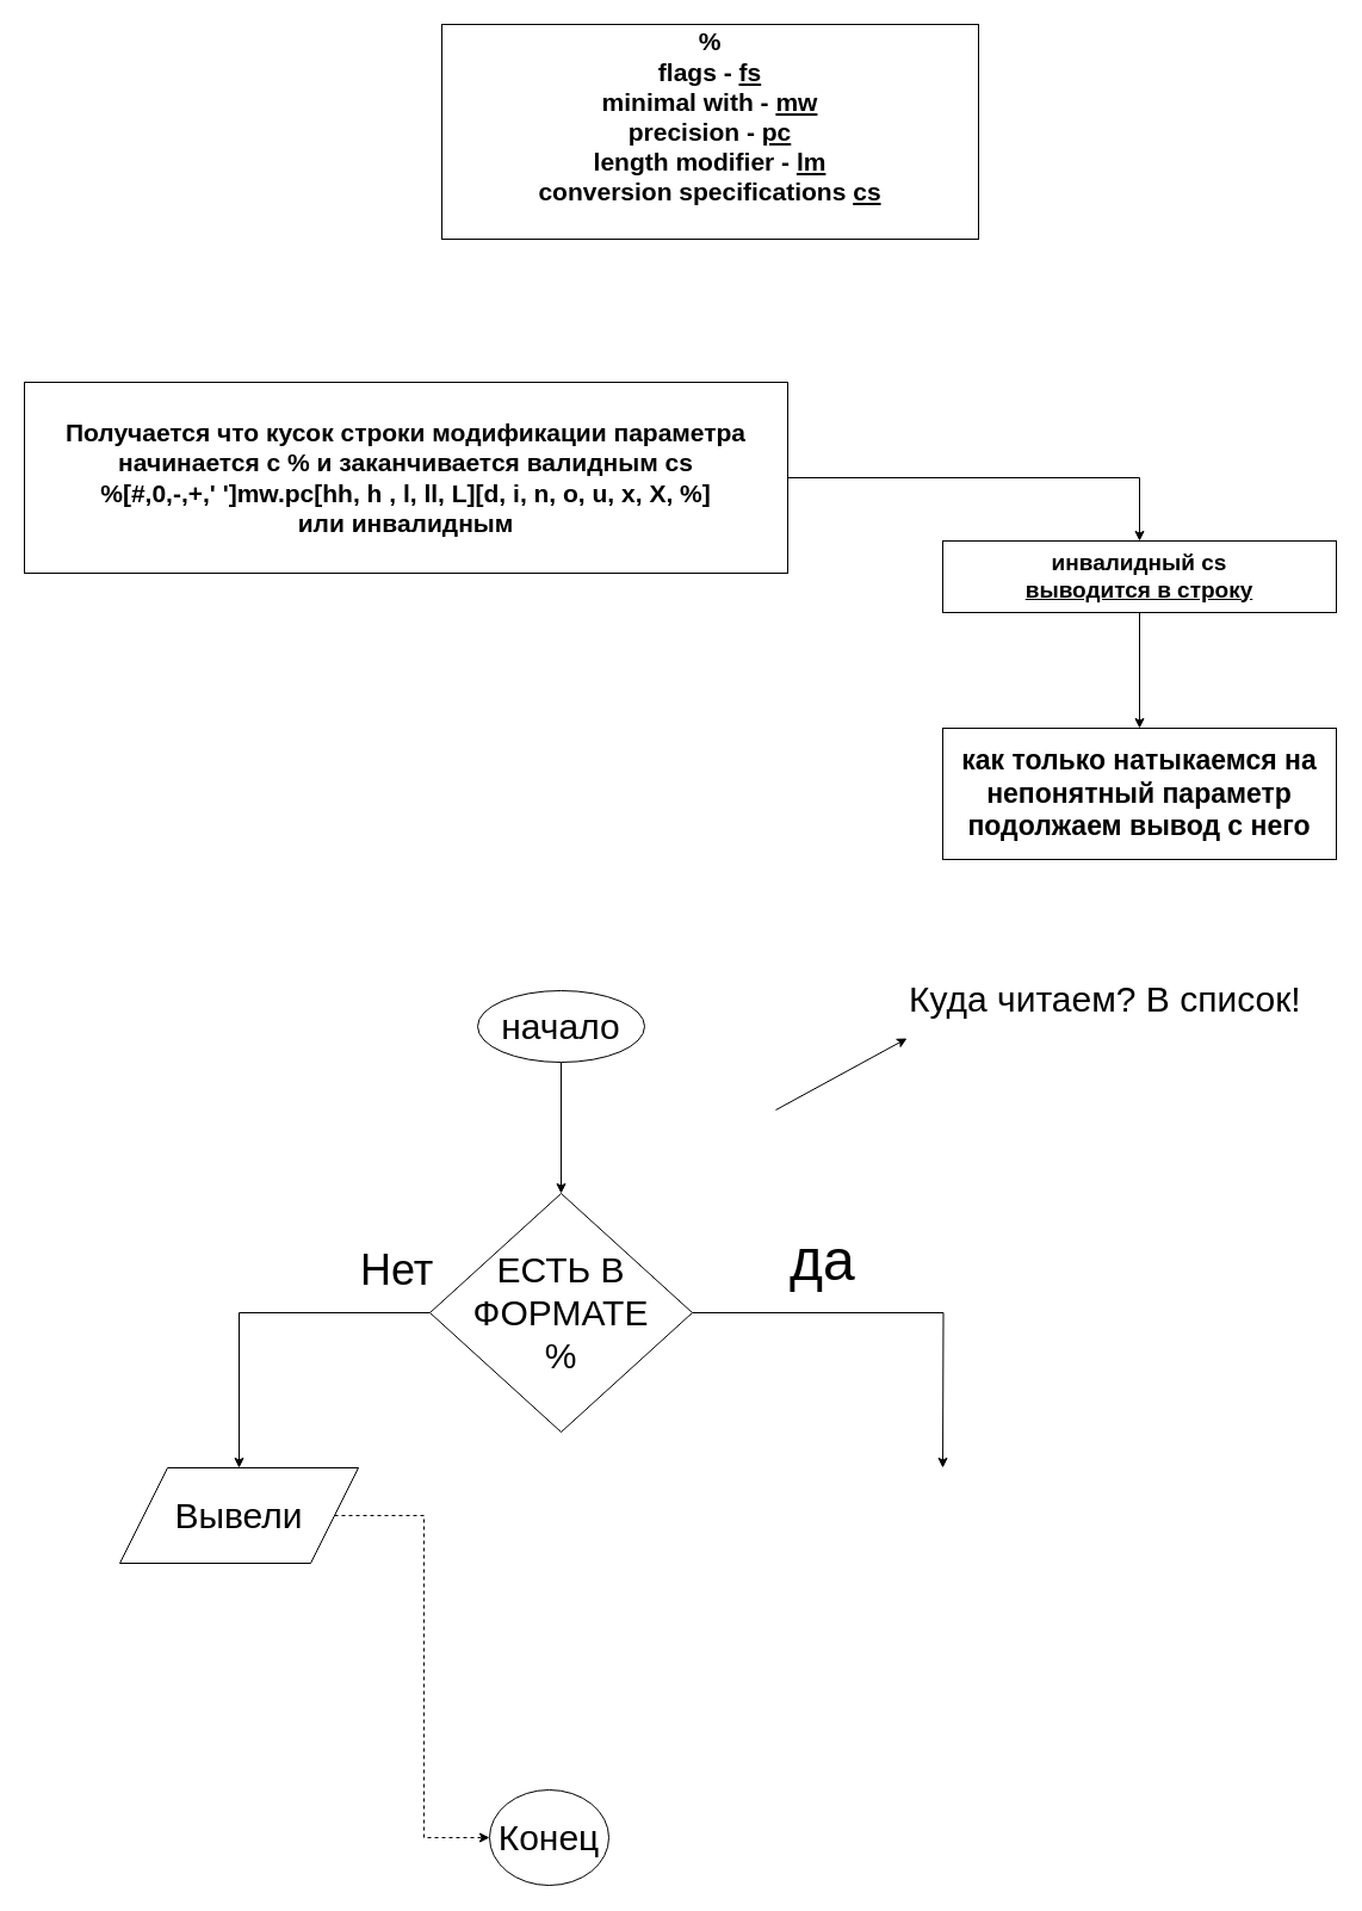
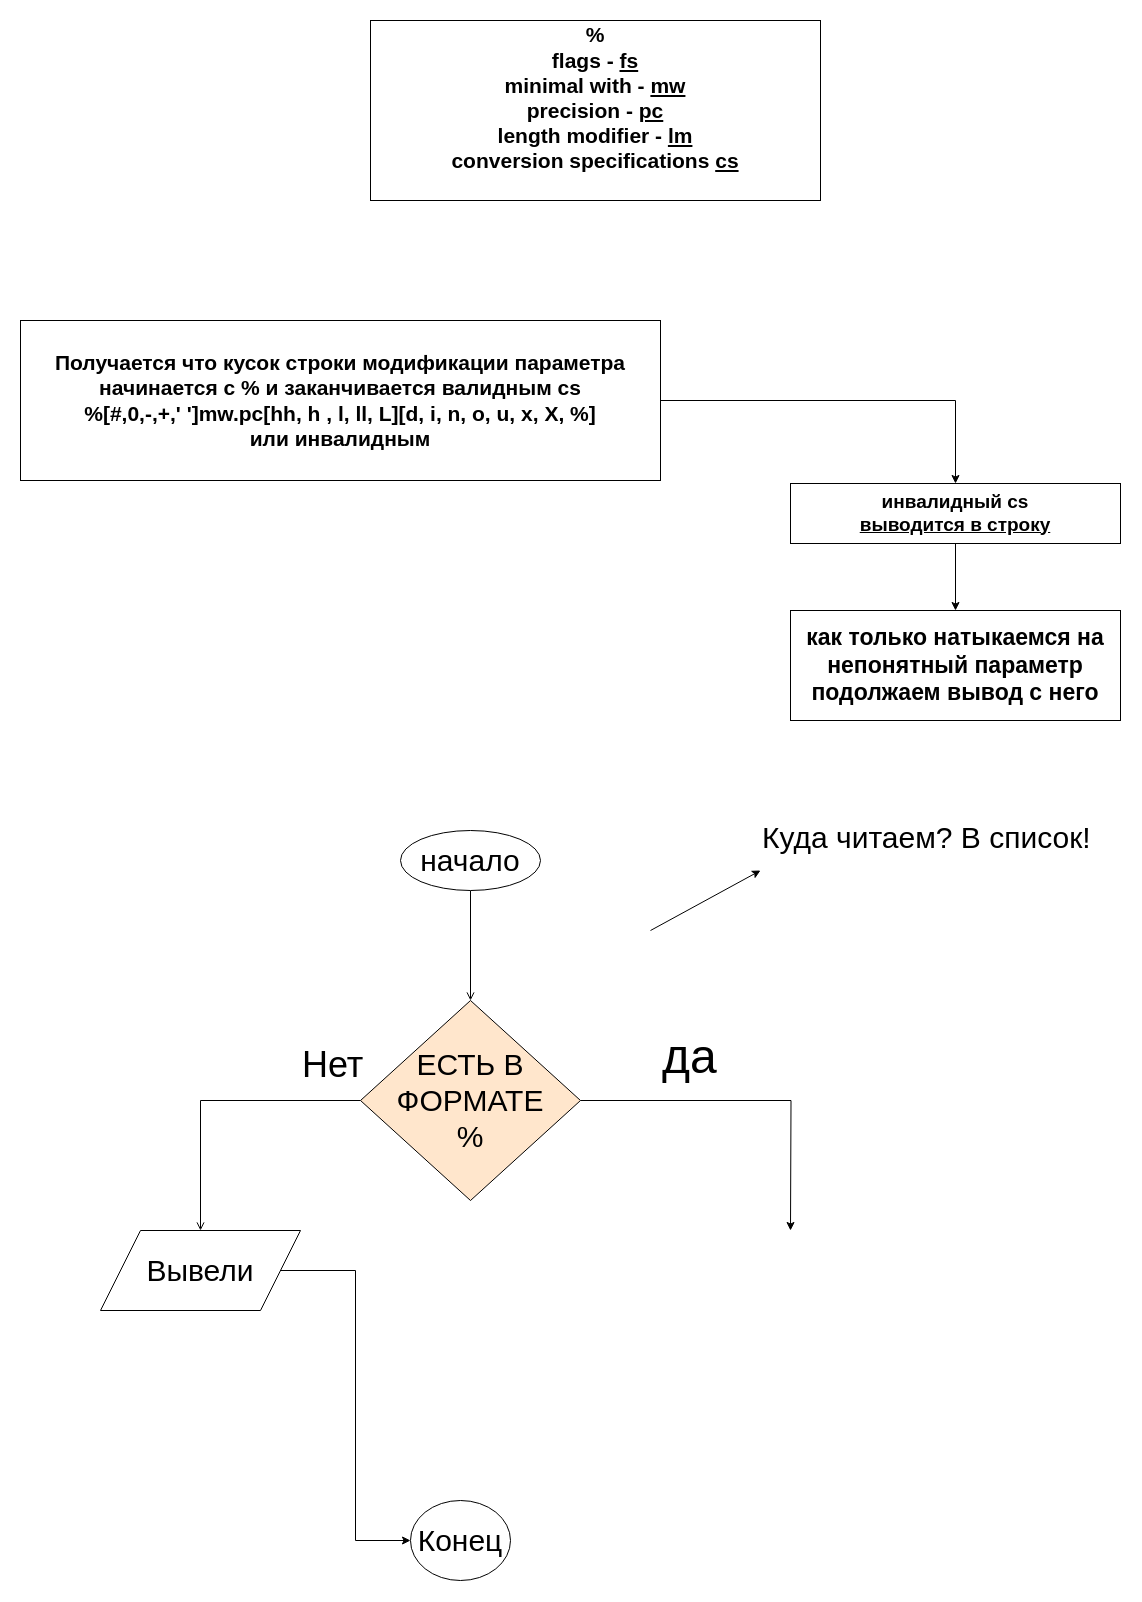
  <mxCell id="0" />
  <mxCell id="1" parent="0" />
  <mxCell id="2" value="&lt;div style=&quot;font-size: 21px&quot;&gt;&lt;b&gt;&lt;font style=&quot;font-size: 21px&quot;&gt;%&lt;/font&gt;&lt;/b&gt;&lt;/div&gt;&lt;div style=&quot;font-size: 21px&quot;&gt;&lt;b&gt;&lt;font style=&quot;font-size: 21px&quot;&gt;flags - &lt;u&gt;fs&lt;/u&gt;&lt;/font&gt;&lt;/b&gt;&lt;/div&gt;&lt;div style=&quot;font-size: 21px&quot;&gt;&lt;b&gt;&lt;font style=&quot;font-size: 21px&quot;&gt;minimal with - &lt;u&gt;mw&lt;/u&gt;&lt;/font&gt;&lt;/b&gt;&lt;/div&gt;&lt;div style=&quot;font-size: 21px&quot;&gt;&lt;font style=&quot;font-size: 21px&quot;&gt;&lt;b&gt;precision - &lt;u&gt;pc&lt;/u&gt;&lt;/b&gt;&lt;br&gt;&lt;/font&gt;&lt;/div&gt;&lt;div&gt;&lt;span style=&quot;font-size: 21px&quot;&gt;&lt;b&gt;length modifier&lt;/b&gt;&lt;b&gt; - &lt;u&gt;lm&lt;/u&gt;&lt;/b&gt;&lt;/span&gt;&lt;br&gt;&lt;/div&gt;&lt;div style=&quot;font-size: 21px&quot;&gt;&lt;font style=&quot;font-size: 21px&quot;&gt;&lt;b&gt;&lt;font style=&quot;font-size: 21px&quot;&gt;conversion specifications &lt;u&gt;cs&lt;/u&gt;&lt;/font&gt;&lt;/b&gt;&lt;br&gt;&lt;/font&gt;&lt;/div&gt;&lt;div style=&quot;font-size: 21px&quot;&gt;&lt;b&gt;&lt;font style=&quot;font-size: 21px&quot;&gt;&amp;nbsp;&lt;/font&gt;&lt;/b&gt;&lt;/div&gt;" style="rounded=0;whiteSpace=wrap;html=1;" parent="1" vertex="1"><mxGeometry x="370" y="20" width="450" height="180" as="geometry" /></mxCell>
  <mxCell id="3" style="edgeStyle=orthogonalEdgeStyle;rounded=0;orthogonalLoop=1;jettySize=auto;html=1;" edge="1" parent="1" source="4" target="7"><mxGeometry relative="1" as="geometry" /></mxCell>
- <mxCell id="4" value="&lt;font style=&quot;font-size: 19px&quot;&gt;&lt;b&gt;инвалидный cs &lt;br&gt;&lt;u&gt;выводится в строку&lt;/u&gt;&lt;/b&gt;&lt;/font&gt;" style="rounded=0;whiteSpace=wrap;html=1;" parent="1" vertex="1"><mxGeometry x="790" y="453" width="330" height="60" as="geometry" /></mxCell>
+ <mxCell id="4" value="&lt;font style=&quot;font-size: 19px&quot;&gt;&lt;b&gt;инвалидный cs &lt;br&gt;&lt;u&gt;выводится в строку&lt;/u&gt;&lt;/b&gt;&lt;/font&gt;" style="rounded=0;whiteSpace=wrap;html=1;" parent="1" vertex="1"><mxGeometry x="790" y="483" width="330" height="60" as="geometry" /></mxCell>
  <mxCell id="5" style="edgeStyle=orthogonalEdgeStyle;rounded=0;orthogonalLoop=1;jettySize=auto;html=1;entryX=0.5;entryY=0;entryDx=0;entryDy=0;" edge="1" parent="1" source="6" target="4"><mxGeometry relative="1" as="geometry" /></mxCell>
  <mxCell id="6" value="&lt;b style=&quot;font-size: 21px&quot;&gt;Получается что кусок строки модификации параметра&lt;/b&gt;&lt;br&gt;&lt;span style=&quot;font-size: 21px&quot;&gt;&lt;b&gt;начинается с % и заканчивается валидным cs &lt;/b&gt;&lt;/span&gt;&lt;br&gt;&lt;b style=&quot;font-size: 21px&quot;&gt;%[#,0,-,+,' ']mw.pc[hh, h , l, ll, L][&lt;/b&gt;&lt;span style=&quot;font-size: 21px&quot;&gt;&lt;b&gt;d, i, n, o, u, x, X, %]&lt;br&gt;&lt;/b&gt;&lt;/span&gt;&lt;span style=&quot;font-size: 21px&quot;&gt;&lt;b&gt;или инвалидным&lt;/b&gt;&lt;/span&gt;&lt;span style=&quot;font-size: 21px&quot;&gt;&lt;b&gt;&lt;br&gt;&lt;/b&gt;&lt;/span&gt;" style="rounded=0;whiteSpace=wrap;html=1;" parent="1" vertex="1"><mxGeometry x="20" y="320" width="640" height="160" as="geometry" /></mxCell>
  <mxCell id="7" value="&lt;span style=&quot;text-align: left&quot;&gt;&lt;b&gt;&lt;font style=&quot;font-size: 23px&quot;&gt;как только натыкаемся на непонятный параметр подолжаем вывод с него&lt;/font&gt;&lt;/b&gt;&lt;/span&gt;" style="rounded=0;whiteSpace=wrap;html=1;" vertex="1" parent="1"><mxGeometry x="790" y="610" width="330" height="110" as="geometry" /></mxCell>
- <mxCell id="8" style="edgeStyle=orthogonalEdgeStyle;rounded=0;orthogonalLoop=1;jettySize=auto;html=1;entryX=0.5;entryY=0;entryDx=0;entryDy=0;" edge="1" parent="1" source="9" target="12"><mxGeometry relative="1" as="geometry"><mxPoint x="470" y="920" as="targetPoint" /></mxGeometry></mxCell>
+ <mxCell id="8" style="edgeStyle=orthogonalEdgeStyle;rounded=0;orthogonalLoop=1;jettySize=auto;html=1;entryX=0.5;entryY=0;entryDx=0;entryDy=0;endArrow=open;" edge="1" parent="1" source="9" target="12"><mxGeometry relative="1" as="geometry"><mxPoint x="470" y="920" as="targetPoint" /></mxGeometry></mxCell>
  <mxCell id="9" value="&lt;font style=&quot;font-size: 30px&quot;&gt;начало&lt;/font&gt;" style="ellipse;whiteSpace=wrap;html=1;" vertex="1" parent="1"><mxGeometry x="400" y="830" width="140" height="60" as="geometry" /></mxCell>
  <mxCell id="10" style="edgeStyle=orthogonalEdgeStyle;rounded=0;orthogonalLoop=1;jettySize=auto;html=1;" edge="1" parent="1" source="12"><mxGeometry relative="1" as="geometry"><mxPoint x="790" y="1230" as="targetPoint" /></mxGeometry></mxCell>
- <mxCell id="11" style="edgeStyle=orthogonalEdgeStyle;rounded=0;orthogonalLoop=1;jettySize=auto;html=1;" edge="1" parent="1" source="12" target="16"><mxGeometry relative="1" as="geometry"><mxPoint x="210" y="1230" as="targetPoint" /></mxGeometry></mxCell>
- <mxCell id="12" value="&lt;font style=&quot;font-size: 30px&quot;&gt;ЕСТЬ В ФОРМАТЕ&lt;br&gt;%&lt;br&gt;&lt;/font&gt;" style="rhombus;whiteSpace=wrap;html=1;" vertex="1" parent="1"><mxGeometry x="360" y="1000" width="220" height="200" as="geometry" /></mxCell>
+ <mxCell id="11" style="edgeStyle=orthogonalEdgeStyle;rounded=0;orthogonalLoop=1;jettySize=auto;html=1;endArrow=open;" edge="1" parent="1" source="12" target="16"><mxGeometry relative="1" as="geometry"><mxPoint x="210" y="1230" as="targetPoint" /></mxGeometry></mxCell>
+ <mxCell id="12" value="&lt;font style=&quot;font-size: 30px&quot;&gt;ЕСТЬ В ФОРМАТЕ&lt;br&gt;%&lt;br&gt;&lt;/font&gt;" style="rhombus;whiteSpace=wrap;html=1;fillColor=#ffe6cc;" vertex="1" parent="1"><mxGeometry x="360" y="1000" width="220" height="200" as="geometry" /></mxCell>
  <mxCell id="13" value="&lt;span style=&quot;font-size: 48px&quot;&gt;да&lt;/span&gt;" style="text;html=1;resizable=0;points=[];autosize=1;align=left;verticalAlign=top;spacingTop=-4;" vertex="1" parent="1"><mxGeometry x="660" y="1025" width="70" height="30" as="geometry" /></mxCell>
  <mxCell id="14" value="&lt;span style=&quot;font-size: 36px&quot;&gt;Нет&lt;/span&gt;" style="text;html=1;resizable=0;points=[];autosize=1;align=left;verticalAlign=top;spacingTop=-4;" vertex="1" parent="1"><mxGeometry x="300" y="1040" width="80" height="20" as="geometry" /></mxCell>
- <mxCell id="15" style="edgeStyle=orthogonalEdgeStyle;rounded=0;orthogonalLoop=1;jettySize=auto;html=1;entryX=0;entryY=0.5;entryDx=0;entryDy=0;dashed=1;" edge="1" parent="1" source="16" target="17"><mxGeometry relative="1" as="geometry" /></mxCell>
+ <mxCell id="15" style="edgeStyle=orthogonalEdgeStyle;rounded=0;orthogonalLoop=1;jettySize=auto;html=1;entryX=0;entryY=0.5;entryDx=0;entryDy=0;" edge="1" parent="1" source="16" target="17"><mxGeometry relative="1" as="geometry" /></mxCell>
  <mxCell id="16" value="&lt;font style=&quot;font-size: 30px&quot;&gt;Вывели&lt;/font&gt;" style="shape=parallelogram;perimeter=parallelogramPerimeter;whiteSpace=wrap;html=1;" vertex="1" parent="1"><mxGeometry x="100" y="1230" width="200" height="80" as="geometry" /></mxCell>
  <mxCell id="17" value="&lt;font style=&quot;font-size: 30px&quot;&gt;Конец&lt;/font&gt;" style="ellipse;whiteSpace=wrap;html=1;" vertex="1" parent="1"><mxGeometry x="410" y="1500" width="100" height="80" as="geometry" /></mxCell>
  <mxCell id="18" value="&lt;font style=&quot;font-size: 30px&quot;&gt;Куда читаем? В список!&lt;/font&gt;" style="text;html=1;resizable=0;points=[];autosize=1;align=left;verticalAlign=top;spacingTop=-4;" vertex="1" parent="1"><mxGeometry x="760" y="817" width="350" height="20" as="geometry" /></mxCell>
  <mxCell id="19" value="" style="endArrow=classic;html=1;" edge="1" parent="1"><mxGeometry width="50" height="50" relative="1" as="geometry"><mxPoint x="650" y="930" as="sourcePoint" /><mxPoint x="760" y="870" as="targetPoint" /></mxGeometry></mxCell>
